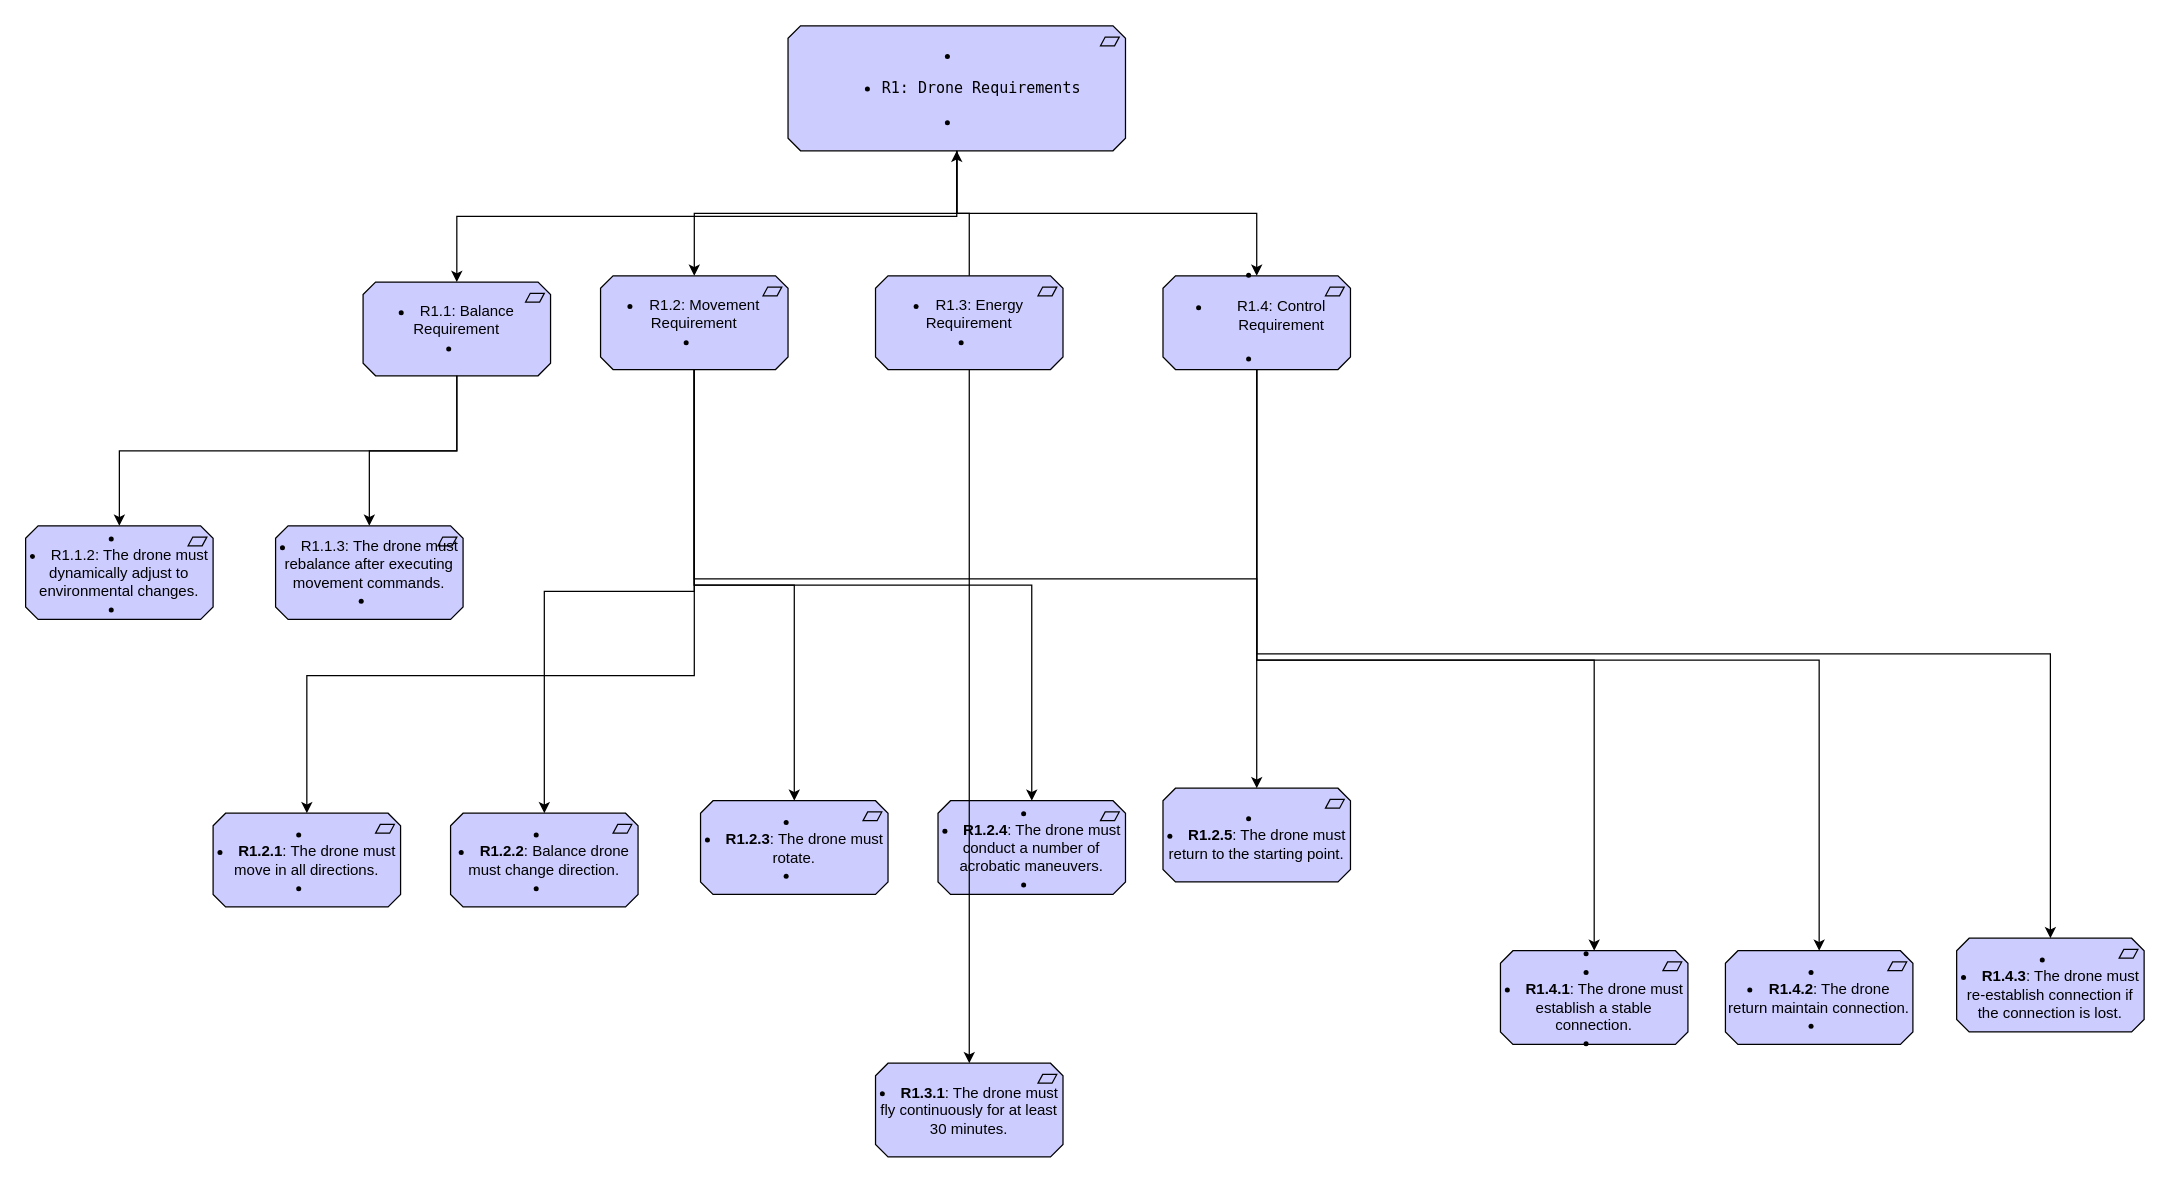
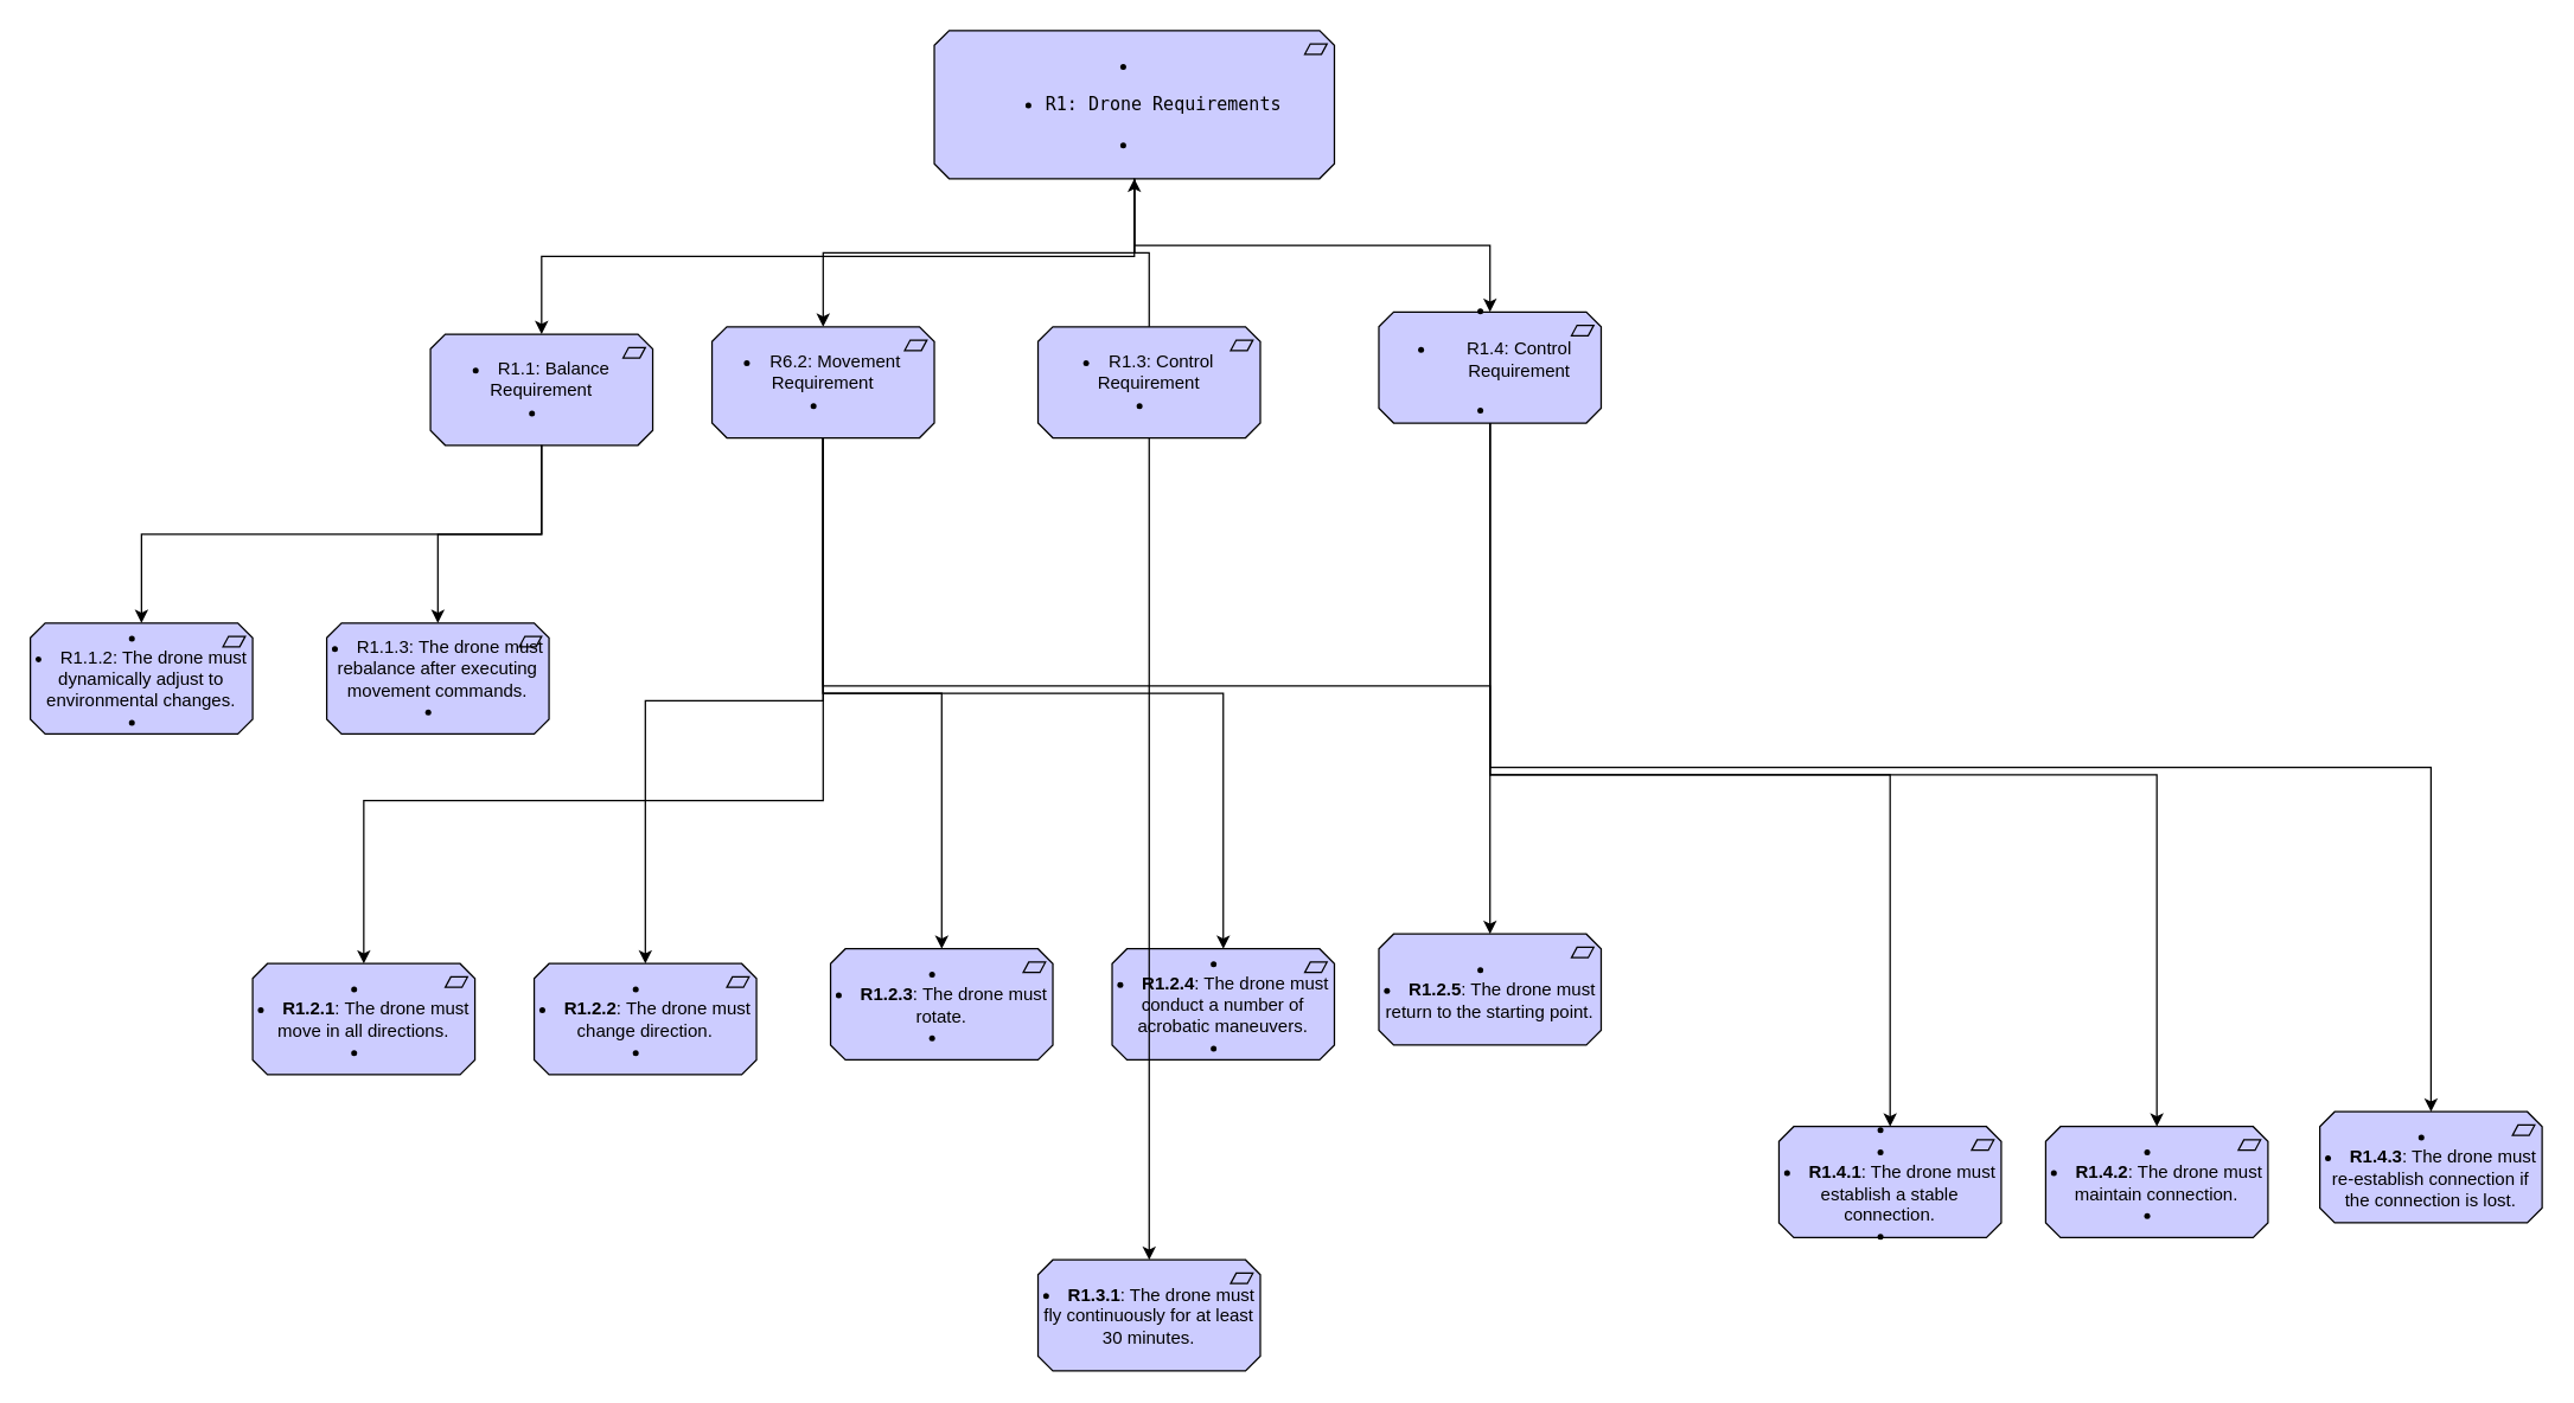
  <mxCell id="0" />
  <mxCell id="1" parent="0" />
  <mxCell id="2" style="edgeStyle=orthogonalEdgeStyle;rounded=0;orthogonalLoop=1;jettySize=auto;html=1;exitX=0.5;exitY=1;exitDx=0;exitDy=0;exitPerimeter=0;" edge="1" parent="1" source="4" target="7"><mxGeometry relative="1" as="geometry" /></mxCell>
  <mxCell id="3" style="edgeStyle=orthogonalEdgeStyle;rounded=0;orthogonalLoop=1;jettySize=auto;html=1;exitX=0.5;exitY=1;exitDx=0;exitDy=0;exitPerimeter=0;" edge="1" parent="1" source="4" target="12"><mxGeometry relative="1" as="geometry" /></mxCell>
  <mxCell id="4" value="&lt;li&gt;&lt;ul&gt;&lt;li&gt;&lt;pre class=&quot;!overflow-visible&quot;&gt;&lt;div class=&quot;dark bg-gray-950 contain-inline-size rounded-md border-[0.5px] border-token-border-medium relative&quot;&gt;&lt;div dir=&quot;ltr&quot; class=&quot;overflow-y-auto p-4&quot;&gt;&lt;code class=&quot;!whitespace-pre hljs language-makefile&quot;&gt;&lt;span class=&quot;hljs-section&quot;&gt;R1: Drone Requirements&lt;/span&gt;&lt;br/&gt;&lt;/code&gt;&lt;/div&gt;&lt;/div&gt;&lt;/pre&gt;&lt;/li&gt;&lt;/ul&gt;&lt;/li&gt;&lt;li&gt;&lt;/li&gt;" style="html=1;outlineConnect=0;whiteSpace=wrap;fillColor=#CCCCFF;shape=mxgraph.archimate3.application;appType=requirement;archiType=oct;" vertex="1" parent="1"><mxGeometry x="630" y="20" width="270" height="100" as="geometry" /></mxCell>
  <mxCell id="5" style="edgeStyle=orthogonalEdgeStyle;rounded=0;orthogonalLoop=1;jettySize=auto;html=1;exitX=0.5;exitY=1;exitDx=0;exitDy=0;exitPerimeter=0;" edge="1" parent="1" source="7" target="23"><mxGeometry relative="1" as="geometry"><Array as="points"><mxPoint x="555" y="540" /><mxPoint x="245" y="540" /></Array></mxGeometry></mxCell>
  <mxCell id="6" style="edgeStyle=orthogonalEdgeStyle;rounded=0;orthogonalLoop=1;jettySize=auto;html=1;exitX=0.5;exitY=1;exitDx=0;exitDy=0;exitPerimeter=0;" edge="1" parent="1" source="7" target="22"><mxGeometry relative="1" as="geometry" /></mxCell>
- <mxCell id="7" value="&lt;li&gt;R1.2: Movement Requirement&lt;/li&gt;&lt;li&gt;&lt;/li&gt;" style="html=1;outlineConnect=0;whiteSpace=wrap;fillColor=#CCCCFF;shape=mxgraph.archimate3.application;appType=requirement;archiType=oct;" vertex="1" parent="1"><mxGeometry x="480" y="220" width="150" height="75" as="geometry" /></mxCell>
- <mxCell id="8" value="&lt;li&gt;R1.3: Energy Requirement&lt;/li&gt;&lt;li&gt;&lt;/li&gt;" style="html=1;outlineConnect=0;whiteSpace=wrap;fillColor=#CCCCFF;shape=mxgraph.archimate3.application;appType=requirement;archiType=oct;" vertex="1" parent="1"><mxGeometry x="700" y="220" width="150" height="75" as="geometry" /></mxCell>
+ <mxCell id="7" value="&lt;li&gt;R6.2: Movement Requirement&lt;/li&gt;&lt;li&gt;&lt;/li&gt;" style="html=1;outlineConnect=0;whiteSpace=wrap;fillColor=#CCCCFF;shape=mxgraph.archimate3.application;appType=requirement;archiType=oct;" vertex="1" parent="1"><mxGeometry x="480" y="220" width="150" height="75" as="geometry" /></mxCell>
+ <mxCell id="8" value="&lt;li&gt;R1.3: Control Requirement&lt;/li&gt;&lt;li&gt;&lt;/li&gt;" style="html=1;outlineConnect=0;whiteSpace=wrap;fillColor=#CCCCFF;shape=mxgraph.archimate3.application;appType=requirement;archiType=oct;" vertex="1" parent="1"><mxGeometry x="700" y="220" width="150" height="75" as="geometry" /></mxCell>
  <mxCell id="9" style="edgeStyle=orthogonalEdgeStyle;rounded=0;orthogonalLoop=1;jettySize=auto;html=1;exitX=0.5;exitY=1;exitDx=0;exitDy=0;exitPerimeter=0;" edge="1" parent="1" source="12" target="30"><mxGeometry relative="1" as="geometry" /></mxCell>
  <mxCell id="10" style="edgeStyle=orthogonalEdgeStyle;rounded=0;orthogonalLoop=1;jettySize=auto;html=1;exitX=0.5;exitY=1;exitDx=0;exitDy=0;exitPerimeter=0;" edge="1" parent="1" source="12" target="32"><mxGeometry relative="1" as="geometry" /></mxCell>
  <mxCell id="11" style="edgeStyle=orthogonalEdgeStyle;rounded=0;orthogonalLoop=1;jettySize=auto;html=1;exitX=0.5;exitY=1;exitDx=0;exitDy=0;exitPerimeter=0;" edge="1" parent="1" source="12" target="31"><mxGeometry relative="1" as="geometry" /></mxCell>
- <mxCell id="12" value="&lt;li&gt;&lt;ul&gt;&lt;li&gt;R1.4: Control Requirement&lt;/li&gt;&lt;/ul&gt;&lt;/li&gt;&lt;li&gt;&lt;p&gt;&lt;/p&gt;&lt;/li&gt;" style="html=1;outlineConnect=0;whiteSpace=wrap;fillColor=#CCCCFF;shape=mxgraph.archimate3.application;appType=requirement;archiType=oct;" vertex="1" parent="1"><mxGeometry x="930" y="220" width="150" height="75" as="geometry" /></mxCell>
+ <mxCell id="12" value="&lt;li&gt;&lt;ul&gt;&lt;li&gt;R1.4: Control Requirement&lt;/li&gt;&lt;/ul&gt;&lt;/li&gt;&lt;li&gt;&lt;p&gt;&lt;/p&gt;&lt;/li&gt;" style="html=1;outlineConnect=0;whiteSpace=wrap;fillColor=#CCCCFF;shape=mxgraph.archimate3.application;appType=requirement;archiType=oct;" vertex="1" parent="1"><mxGeometry x="930" y="210" width="150" height="75" as="geometry" /></mxCell>
  <mxCell id="13" value="&lt;li&gt;R1.1: Balance Requirement&lt;/li&gt;&lt;li&gt;&lt;/li&gt;" style="html=1;outlineConnect=0;whiteSpace=wrap;fillColor=#CCCCFF;shape=mxgraph.archimate3.application;appType=requirement;archiType=oct;" vertex="1" parent="1"><mxGeometry y="225" width="150" height="75" as="geometry" x="290" /></mxCell>
  <mxCell id="14" style="edgeStyle=orthogonalEdgeStyle;rounded=0;orthogonalLoop=1;jettySize=auto;html=1;exitX=0.5;exitY=1;exitDx=0;exitDy=0;exitPerimeter=0;entryX=0.5;entryY=0;entryDx=0;entryDy=0;entryPerimeter=0;" edge="1" parent="1" source="4" target="13"><mxGeometry relative="1" as="geometry" /></mxCell>
  <mxCell id="15" style="edgeStyle=orthogonalEdgeStyle;rounded=0;orthogonalLoop=1;jettySize=auto;html=1;entryX=0.5;entryY=1;entryDx=0;entryDy=0;entryPerimeter=0;" edge="1" parent="1" source="8" target="4"><mxGeometry relative="1" as="geometry" /></mxCell>
  <mxCell id="16" value="&lt;li&gt;R1.1.3: The drone must rebalance after executing movement commands.&lt;/li&gt;&lt;li&gt;&lt;/li&gt;" style="html=1;outlineConnect=0;whiteSpace=wrap;fillColor=#CCCCFF;shape=mxgraph.archimate3.application;appType=requirement;archiType=oct;" vertex="1" parent="1"><mxGeometry x="220" y="420" width="150" height="75" as="geometry" /></mxCell>
  <mxCell id="17" value="&lt;li&gt;&lt;/li&gt;&lt;li&gt;R1.1.2: The drone must dynamically adjust to environmental changes.&lt;/li&gt;&lt;li&gt;&lt;/li&gt;" style="html=1;outlineConnect=0;whiteSpace=wrap;fillColor=#CCCCFF;shape=mxgraph.archimate3.application;appType=requirement;archiType=oct;" vertex="1" parent="1"><mxGeometry x="20" y="420" width="150" height="75" as="geometry" /></mxCell>
  <mxCell id="18" style="edgeStyle=orthogonalEdgeStyle;rounded=0;orthogonalLoop=1;jettySize=auto;html=1;exitX=0.5;exitY=1;exitDx=0;exitDy=0;exitPerimeter=0;entryX=0.5;entryY=0;entryDx=0;entryDy=0;entryPerimeter=0;" edge="1" parent="1" source="13" target="17"><mxGeometry relative="1" as="geometry" /></mxCell>
  <mxCell id="19" style="edgeStyle=orthogonalEdgeStyle;rounded=0;orthogonalLoop=1;jettySize=auto;html=1;exitX=0.5;exitY=1;exitDx=0;exitDy=0;exitPerimeter=0;entryX=0.5;entryY=0;entryDx=0;entryDy=0;entryPerimeter=0;" edge="1" parent="1" source="13" target="16"><mxGeometry relative="1" as="geometry" /></mxCell>
  <mxCell id="20" value="&lt;li&gt;&lt;/li&gt;&lt;li&gt;&lt;strong&gt;R1.2.4&lt;/strong&gt;: The drone must conduct a number of acrobatic maneuvers.&lt;/li&gt;&lt;li&gt;&lt;/li&gt;" style="html=1;outlineConnect=0;whiteSpace=wrap;fillColor=#CCCCFF;shape=mxgraph.archimate3.application;appType=requirement;archiType=oct;" vertex="1" parent="1"><mxGeometry x="750" y="640" width="150" height="75" as="geometry" /></mxCell>
  <mxCell id="21" value="&lt;li&gt;&lt;/li&gt;&lt;li&gt;&lt;strong&gt;R1.2.3&lt;/strong&gt;: The drone must rotate.&lt;/li&gt;&lt;li&gt;&lt;/li&gt;" style="html=1;outlineConnect=0;whiteSpace=wrap;fillColor=#CCCCFF;shape=mxgraph.archimate3.application;appType=requirement;archiType=oct;" vertex="1" parent="1"><mxGeometry x="560" y="640" width="150" height="75" as="geometry" /></mxCell>
- <mxCell id="22" value="&lt;li&gt;&lt;/li&gt;&lt;li&gt;&lt;strong&gt;R1.2.2&lt;/strong&gt;: Balance drone must change direction.&lt;/li&gt;&lt;li&gt;&lt;/li&gt;" style="html=1;outlineConnect=0;whiteSpace=wrap;fillColor=#CCCCFF;shape=mxgraph.archimate3.application;appType=requirement;archiType=oct;" vertex="1" parent="1"><mxGeometry x="360" y="650" width="150" height="75" as="geometry" /></mxCell>
+ <mxCell id="22" value="&lt;li&gt;&lt;/li&gt;&lt;li&gt;&lt;strong&gt;R1.2.2&lt;/strong&gt;: The drone must change direction.&lt;/li&gt;&lt;li&gt;&lt;/li&gt;" style="html=1;outlineConnect=0;whiteSpace=wrap;fillColor=#CCCCFF;shape=mxgraph.archimate3.application;appType=requirement;archiType=oct;" vertex="1" parent="1"><mxGeometry x="360" y="650" width="150" height="75" as="geometry" /></mxCell>
  <mxCell id="23" value="&lt;li&gt;&lt;/li&gt;&lt;li&gt;&lt;strong&gt;R1.2.1&lt;/strong&gt;: The drone must move in all directions.&lt;/li&gt;&lt;li&gt;&lt;/li&gt;" style="html=1;outlineConnect=0;whiteSpace=wrap;fillColor=#CCCCFF;shape=mxgraph.archimate3.application;appType=requirement;archiType=oct;" vertex="1" parent="1"><mxGeometry x="170" y="650" width="150" height="75" as="geometry" /></mxCell>
  <mxCell id="24" value="&lt;li&gt;&lt;/li&gt;&lt;li&gt;&lt;strong&gt;R1.2.5&lt;/strong&gt;: The drone must return to the starting point.&lt;/li&gt;" style="html=1;outlineConnect=0;whiteSpace=wrap;fillColor=#CCCCFF;shape=mxgraph.archimate3.application;appType=requirement;archiType=oct;" vertex="1" parent="1"><mxGeometry x="930" y="630" width="150" height="75" as="geometry" /></mxCell>
  <mxCell id="25" style="edgeStyle=orthogonalEdgeStyle;rounded=0;orthogonalLoop=1;jettySize=auto;html=1;exitX=0.5;exitY=1;exitDx=0;exitDy=0;exitPerimeter=0;entryX=0.5;entryY=0;entryDx=0;entryDy=0;entryPerimeter=0;" edge="1" parent="1" source="7" target="21"><mxGeometry relative="1" as="geometry" /></mxCell>
  <mxCell id="26" style="edgeStyle=orthogonalEdgeStyle;rounded=0;orthogonalLoop=1;jettySize=auto;html=1;exitX=0.5;exitY=1;exitDx=0;exitDy=0;exitPerimeter=0;entryX=0.5;entryY=0;entryDx=0;entryDy=0;entryPerimeter=0;" edge="1" parent="1" source="7" target="20"><mxGeometry relative="1" as="geometry" /></mxCell>
  <mxCell id="27" style="edgeStyle=orthogonalEdgeStyle;rounded=0;orthogonalLoop=1;jettySize=auto;html=1;exitX=0.5;exitY=1;exitDx=0;exitDy=0;exitPerimeter=0;entryX=0.5;entryY=0;entryDx=0;entryDy=0;entryPerimeter=0;" edge="1" parent="1" source="7" target="24"><mxGeometry relative="1" as="geometry" /></mxCell>
  <mxCell id="28" value="&lt;li&gt;&lt;strong&gt;R1.3.1&lt;/strong&gt;: The drone must fly continuously for at least 30 minutes.&lt;/li&gt;" style="html=1;outlineConnect=0;whiteSpace=wrap;fillColor=#CCCCFF;shape=mxgraph.archimate3.application;appType=requirement;archiType=oct;" vertex="1" parent="1"><mxGeometry x="700" y="850" width="150" height="75" as="geometry" /></mxCell>
  <mxCell id="29" style="edgeStyle=orthogonalEdgeStyle;rounded=0;orthogonalLoop=1;jettySize=auto;html=1;exitX=0.5;exitY=1;exitDx=0;exitDy=0;exitPerimeter=0;entryX=0.5;entryY=0;entryDx=0;entryDy=0;entryPerimeter=0;" edge="1" parent="1" source="8" target="28"><mxGeometry relative="1" as="geometry" /></mxCell>
  <mxCell id="30" value="&lt;li&gt;&lt;/li&gt;&lt;li&gt;&lt;/li&gt;&lt;li&gt;&lt;strong&gt;R1.4.1&lt;/strong&gt;: The drone must establish a stable connection.&lt;/li&gt;&lt;li&gt;&lt;/li&gt;" style="html=1;outlineConnect=0;whiteSpace=wrap;fillColor=#CCCCFF;shape=mxgraph.archimate3.application;appType=requirement;archiType=oct;" vertex="1" parent="1"><mxGeometry x="1200" y="760" width="150" height="75" as="geometry" /></mxCell>
  <mxCell id="31" value="&lt;li&gt;&lt;/li&gt;&lt;li&gt;&lt;strong&gt;R1.4.3&lt;/strong&gt;: The drone must re-establish connection if the connection is lost.&lt;/li&gt;" style="html=1;outlineConnect=0;whiteSpace=wrap;fillColor=#CCCCFF;shape=mxgraph.archimate3.application;appType=requirement;archiType=oct;" vertex="1" parent="1"><mxGeometry x="1565" y="750" width="150" height="75" as="geometry" /></mxCell>
- <mxCell id="32" value="&lt;li&gt;&lt;/li&gt;&lt;li&gt;&lt;strong&gt;R1.4.2&lt;/strong&gt;: The drone return maintain connection.&lt;/li&gt;&lt;li&gt;&lt;/li&gt;" style="html=1;outlineConnect=0;whiteSpace=wrap;fillColor=#CCCCFF;shape=mxgraph.archimate3.application;appType=requirement;archiType=oct;" vertex="1" parent="1"><mxGeometry x="1380" y="760" width="150" height="75" as="geometry" /></mxCell>
+ <mxCell id="32" value="&lt;li&gt;&lt;/li&gt;&lt;li&gt;&lt;strong&gt;R1.4.2&lt;/strong&gt;: The drone must maintain connection.&lt;/li&gt;&lt;li&gt;&lt;/li&gt;" style="html=1;outlineConnect=0;whiteSpace=wrap;fillColor=#CCCCFF;shape=mxgraph.archimate3.application;appType=requirement;archiType=oct;" vertex="1" parent="1"><mxGeometry x="1380" y="760" width="150" height="75" as="geometry" /></mxCell>
  <mxCell id="33" style="edgeStyle=orthogonalEdgeStyle;rounded=0;orthogonalLoop=1;jettySize=auto;html=1;exitX=0.5;exitY=1;exitDx=0;exitDy=0;exitPerimeter=0;" edge="1" parent="1" source="12" target="12"><mxGeometry relative="1" as="geometry" /></mxCell>
